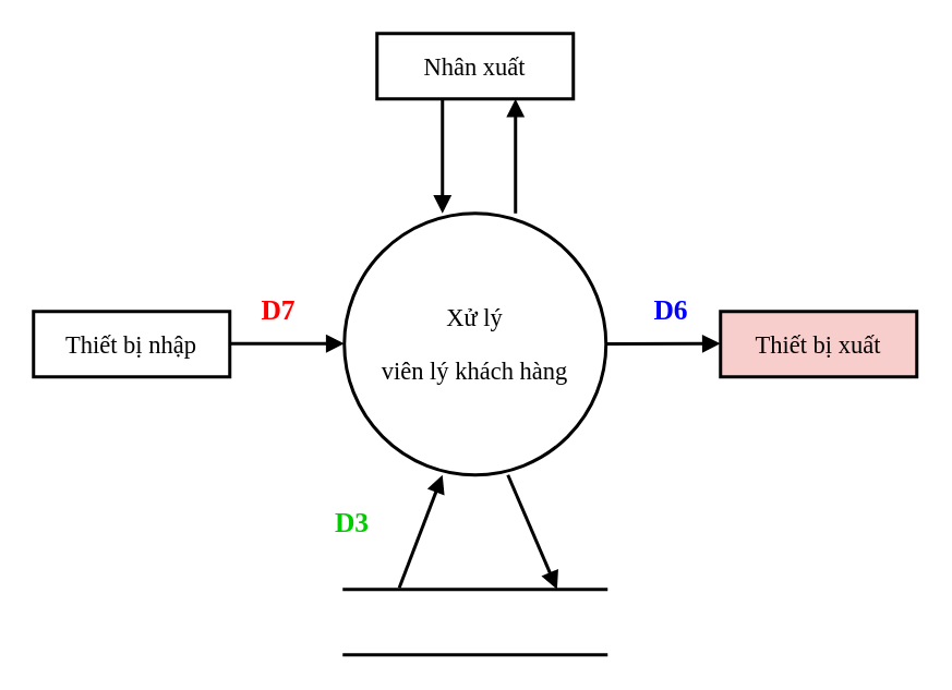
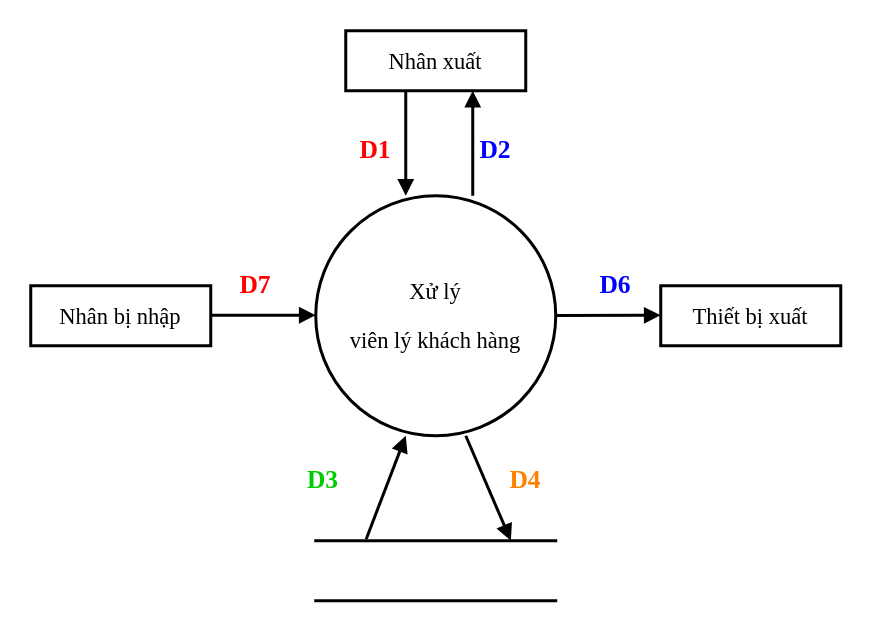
  <mxCell id="0" />
  <mxCell id="1" parent="0" />
- <mxCell id="2" value="&lt;pre style=&quot;font-size: 15px&quot;&gt;&lt;font face=&quot;Times New Roman&quot; style=&quot;font-size: 15px&quot;&gt;Thiết bị nhập&lt;/font&gt;&lt;/pre&gt;" style="rounded=0;whiteSpace=wrap;html=1;strokeWidth=2;fontSize=15;" parent="1" vertex="1"><mxGeometry x="20" y="190" width="120" height="40" as="geometry" /></mxCell>
- <mxCell id="3" value="&lt;pre style=&quot;font-size: 15px&quot;&gt;&lt;font face=&quot;Times New Roman&quot;&gt;Thiết bị xuất&lt;/font&gt;&lt;/pre&gt;" style="rounded=0;whiteSpace=wrap;html=1;strokeWidth=2;fillColor=#f8cecc;" parent="1" vertex="1"><mxGeometry x="440" y="190" width="120" height="40" as="geometry" /></mxCell>
+ <mxCell id="2" value="&lt;pre style=&quot;font-size: 15px&quot;&gt;&lt;font face=&quot;Times New Roman&quot; style=&quot;font-size: 15px&quot;&gt;Nhân bị nhập&lt;/font&gt;&lt;/pre&gt;" style="rounded=0;whiteSpace=wrap;html=1;strokeWidth=2;fontSize=15;" parent="1" vertex="1"><mxGeometry x="20" y="190" width="120" height="40" as="geometry" /></mxCell>
+ <mxCell id="3" value="&lt;pre style=&quot;font-size: 15px&quot;&gt;&lt;font face=&quot;Times New Roman&quot;&gt;Thiết bị xuất&lt;/font&gt;&lt;/pre&gt;" style="rounded=0;whiteSpace=wrap;html=1;strokeWidth=2;" parent="1" vertex="1"><mxGeometry x="440" y="190" width="120" height="40" as="geometry" /></mxCell>
  <mxCell id="4" value="&lt;pre style=&quot;font-size: 15px&quot;&gt;&lt;font face=&quot;Times New Roman&quot;&gt;Nhân xuất&lt;/font&gt;&lt;/pre&gt;" style="rounded=0;whiteSpace=wrap;html=1;strokeWidth=2;" parent="1" vertex="1"><mxGeometry x="230" y="20" width="120" height="40" as="geometry" /></mxCell>
  <mxCell id="5" value="&lt;pre style=&quot;font-size: 15px&quot;&gt;&lt;pre&gt;&lt;font face=&quot;Times New Roman&quot;&gt;Xử lý&lt;/font&gt;&lt;/pre&gt;&lt;pre&gt;&lt;font face=&quot;Times New Roman&quot;&gt;viên lý khách hàng&lt;/font&gt;&lt;/pre&gt;&lt;/pre&gt;" style="strokeWidth=2;html=1;shape=mxgraph.flowchart.start_1;whiteSpace=wrap;fontSize=15;" parent="1" vertex="1"><mxGeometry x="210" y="130" width="160" height="160" as="geometry" /></mxCell>
  <mxCell id="6" value="" style="endArrow=block;endFill=1;endSize=6;html=1;strokeWidth=2;" parent="1" edge="1"><mxGeometry width="100" relative="1" as="geometry"><mxPoint x="140" y="209.66" as="sourcePoint" /><mxPoint x="210" y="209.66" as="targetPoint" /></mxGeometry></mxCell>
  <mxCell id="7" value="" style="endArrow=block;endFill=1;endSize=6;html=1;strokeWidth=2;" parent="1" edge="1"><mxGeometry width="100" relative="1" as="geometry"><mxPoint x="370" y="209.9" as="sourcePoint" /><mxPoint x="440" y="209.66" as="targetPoint" /></mxGeometry></mxCell>
  <mxCell id="8" value="" style="endArrow=block;endFill=1;endSize=6;html=1;strokeWidth=2;" parent="1" edge="1"><mxGeometry width="100" relative="1" as="geometry"><mxPoint x="270" y="60" as="sourcePoint" /><mxPoint x="270" y="130" as="targetPoint" /></mxGeometry></mxCell>
  <mxCell id="9" value="" style="endArrow=block;endFill=1;endSize=6;html=1;strokeWidth=2;" parent="1" edge="1"><mxGeometry width="100" relative="1" as="geometry"><mxPoint x="314.66" y="130" as="sourcePoint" /><mxPoint x="314.66" y="60" as="targetPoint" /></mxGeometry></mxCell>
  <mxCell id="10" value="" style="html=1;dashed=0;whitespace=wrap;shape=partialRectangle;right=0;left=0;strokeWidth=2;" parent="1" vertex="1"><mxGeometry x="210" y="360" width="160" height="40" as="geometry" /></mxCell>
  <mxCell id="11" value="" style="endArrow=block;endFill=1;endSize=6;html=1;exitX=0.21;exitY=-0.026;exitDx=0;exitDy=0;exitPerimeter=0;strokeWidth=2;" parent="1" source="10" edge="1"><mxGeometry width="100" relative="1" as="geometry"><mxPoint x="270" y="360" as="sourcePoint" /><mxPoint x="270" y="290" as="targetPoint" /></mxGeometry></mxCell>
  <mxCell id="12" value="" style="endArrow=block;endFill=1;endSize=6;html=1;entryX=0.813;entryY=0;entryDx=0;entryDy=0;entryPerimeter=0;strokeWidth=2;" parent="1" target="10" edge="1"><mxGeometry width="100" relative="1" as="geometry"><mxPoint x="310" y="290" as="sourcePoint" /><mxPoint x="310" y="360" as="targetPoint" /></mxGeometry></mxCell>
  <mxCell id="13" value="&lt;font face=&quot;Times New Roman&quot; color=&quot;#0000ff&quot;&gt;&lt;span style=&quot;font-size: 17px&quot;&gt;D6&lt;/span&gt;&lt;/font&gt;" style="text;html=1;strokeColor=none;fillColor=none;align=center;verticalAlign=middle;whiteSpace=wrap;rounded=0;fontSize=16;fontStyle=1" parent="1" vertex="1"><mxGeometry x="390" y="180" width="40" height="20" as="geometry" /></mxCell>
  <mxCell id="14" value="&lt;font face=&quot;Times New Roman&quot; color=&quot;#ff0000&quot;&gt;&lt;span style=&quot;font-size: 17px&quot;&gt;D7&lt;/span&gt;&lt;/font&gt;" style="text;html=1;strokeColor=none;fillColor=none;align=center;verticalAlign=middle;whiteSpace=wrap;rounded=0;fontSize=16;fontStyle=1" parent="1" vertex="1"><mxGeometry x="150" y="180" width="40" height="20" as="geometry" /></mxCell>
+ <mxCell id="15" value="&lt;font face=&quot;Times New Roman&quot; color=&quot;#ff0000&quot;&gt;&lt;span style=&quot;font-size: 17px&quot;&gt;D1&lt;/span&gt;&lt;/font&gt;" style="text;html=1;strokeColor=none;fillColor=none;align=center;verticalAlign=middle;whiteSpace=wrap;rounded=0;fontSize=16;fontStyle=1" parent="1" vertex="1"><mxGeometry x="230" y="90" width="40" height="20" as="geometry" /></mxCell>
+ <mxCell id="16" value="&lt;font face=&quot;Times New Roman&quot; color=&quot;#0000ff&quot;&gt;&lt;span style=&quot;font-size: 17px&quot;&gt;D2&lt;/span&gt;&lt;/font&gt;" style="text;html=1;strokeColor=none;fillColor=none;align=center;verticalAlign=middle;whiteSpace=wrap;rounded=0;fontSize=16;fontStyle=1" parent="1" vertex="1"><mxGeometry x="310" y="90" width="40" height="20" as="geometry" /></mxCell>
  <mxCell id="17" value="&lt;font face=&quot;Times New Roman&quot; color=&quot;#00cc00&quot;&gt;&lt;span style=&quot;font-size: 17px&quot;&gt;D3&lt;/span&gt;&lt;/font&gt;" style="text;html=1;strokeColor=none;fillColor=none;align=center;verticalAlign=middle;whiteSpace=wrap;rounded=0;fontSize=16;fontStyle=1" parent="1" vertex="1"><mxGeometry x="195" y="310" width="40" height="20" as="geometry" /></mxCell>
+ <mxCell id="18" value="&lt;font face=&quot;Times New Roman&quot; color=&quot;#ff8000&quot;&gt;&lt;span style=&quot;font-size: 17px&quot;&gt;D4&lt;/span&gt;&lt;/font&gt;" style="text;html=1;strokeColor=none;fillColor=none;align=center;verticalAlign=middle;whiteSpace=wrap;rounded=0;fontSize=16;fontStyle=1" parent="1" vertex="1"><mxGeometry x="330" y="310" width="40" height="20" as="geometry" /></mxCell>
